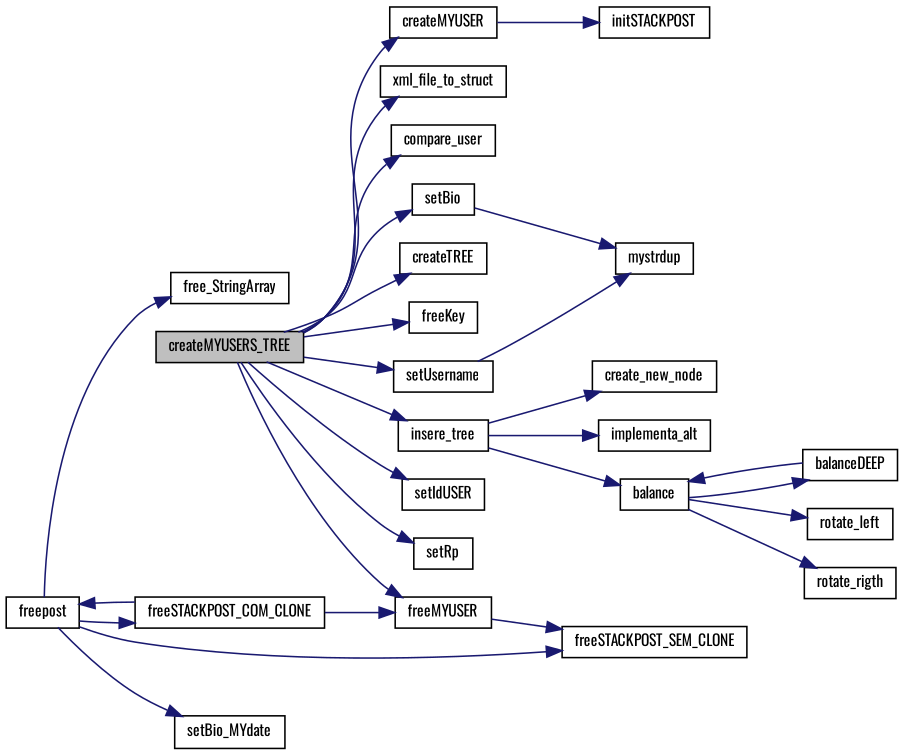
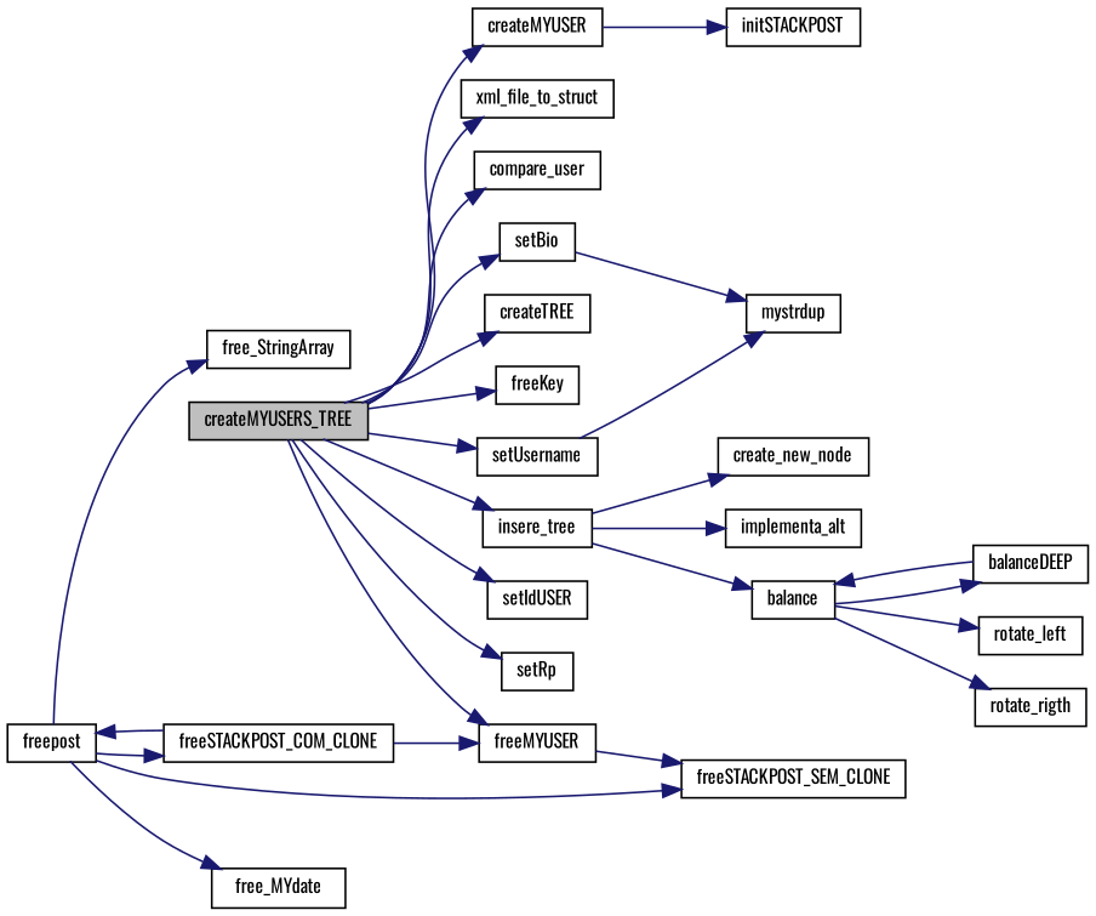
  digraph {
    fontname=Oswald
    rankdir=LR
    node [color=black fillcolor=white fontname=Oswald fontsize=10 shape=record style=filled]
    edge [color=midnightblue fontname=Oswald fontsize=10 labelfontname=FreeSans labelfontsize=10 style=solid]
    n1 [fillcolor=grey75 fontcolor=black height=0.2 label=createMYUSERS_TREE width=0.4]
    n2 [height=0.2 label=compare_user width=0.4]
    n3 [height=0.2 label=createMYUSER width=0.4]
    n4 [height=0.2 label=createTREE width=0.4]
    n5 [height=0.2 label=freeKey width=0.4]
    n6 [height=0.2 label=freeMYUSER width=0.4]
    n7 [height=0.2 label=insere_tree width=0.4]
    n8 [height=0.2 label=setBio width=0.4]
    n9 [height=0.2 label=setIdUSER width=0.4]
    n10 [height=0.2 label=setRp width=0.4]
    n11 [height=0.2 label=setUsername width=0.4]
    n12 [height=0.2 label=xml_file_to_struct width=0.4]
    n13 [height=0.2 label=initSTACKPOST width=0.4]
    n14 [height=0.2 label=freeSTACKPOST_SEM_CLONE width=0.4]
    n15 [height=0.2 label=balance width=0.4]
    n16 [height=0.2 label=create_new_node width=0.4]
    n17 [height=0.2 label=implementa_alt width=0.4]
    n18 [height=0.2 label=mystrdup width=0.4]
    n19 [height=0.2 label=freeSTACKPOST_COM_CLONE width=0.4]
    n20 [height=0.2 label=freepost width=0.4]
-   n21 [height=0.2 label=setBio_MYdate width=0.4]
+   n21 [height=0.2 label=free_MYdate width=0.4]
    n22 [height=0.2 label=free_StringArray width=0.4]
    n23 [height=0.2 label=balanceDEEP width=0.4]
    n24 [height=0.2 label=rotate_left width=0.4]
    n25 [height=0.2 label=rotate_rigth width=0.4]
    n1 -> n2
    n1 -> n3
    n1 -> n4
    n1 -> n5
    n1 -> n6
    n1 -> n7
    n1 -> n8
    n1 -> n9
    n1 -> n10
    n1 -> n11
    n1 -> n12
    n3 -> n13
    n6 -> n14
    n7 -> n15
    n7 -> n16
    n7 -> n17
    n8 -> n18
    n11 -> n18
    n15 -> n23
    n15 -> n24
    n15 -> n25
    n19 -> n6
    n19 -> n20
    n20 -> n14
    n20 -> n19
    n20 -> n21
    n20 -> n22
    n23 -> n15
  }
